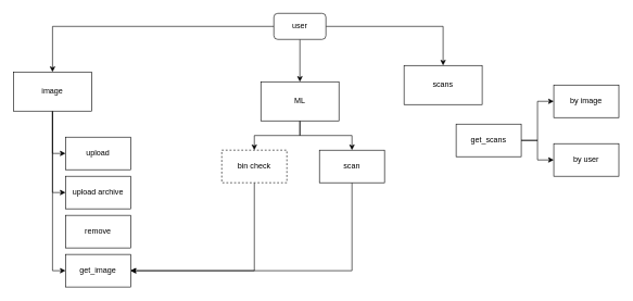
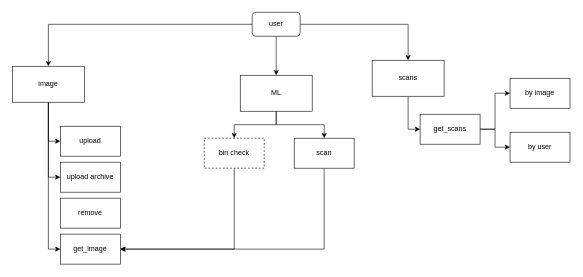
  <mxCell id="0" />
  <mxCell id="1" parent="0" />
  <mxCell id="2" style="edgeStyle=orthogonalEdgeStyle;rounded=0;orthogonalLoop=1;jettySize=auto;html=1;entryX=0.5;entryY=0;entryDx=0;entryDy=0;" edge="1" parent="1" source="5" target="9"><mxGeometry relative="1" as="geometry" /></mxCell>
  <mxCell id="3" style="edgeStyle=orthogonalEdgeStyle;rounded=0;orthogonalLoop=1;jettySize=auto;html=1;" edge="1" parent="1" source="5" target="18"><mxGeometry relative="1" as="geometry" /></mxCell>
  <mxCell id="4" style="edgeStyle=orthogonalEdgeStyle;rounded=0;orthogonalLoop=1;jettySize=auto;html=1;" edge="1" parent="1" source="5" target="26"><mxGeometry relative="1" as="geometry" /></mxCell>
  <mxCell id="5" value="user" style="rounded=1;whiteSpace=wrap;html=1;" vertex="1" parent="1"><mxGeometry x="420" y="20" width="80" height="40" as="geometry" /></mxCell>
  <mxCell id="6" style="edgeStyle=orthogonalEdgeStyle;rounded=0;orthogonalLoop=1;jettySize=auto;html=1;entryX=0;entryY=0.5;entryDx=0;entryDy=0;" edge="1" parent="1" source="9" target="10"><mxGeometry relative="1" as="geometry" /></mxCell>
  <mxCell id="7" style="edgeStyle=orthogonalEdgeStyle;rounded=0;orthogonalLoop=1;jettySize=auto;html=1;entryX=0;entryY=0.5;entryDx=0;entryDy=0;" edge="1" parent="1" source="9" target="12"><mxGeometry relative="1" as="geometry" /></mxCell>
  <mxCell id="8" style="edgeStyle=orthogonalEdgeStyle;rounded=0;orthogonalLoop=1;jettySize=auto;html=1;entryX=0;entryY=0.5;entryDx=0;entryDy=0;" edge="1" parent="1" source="9" target="27"><mxGeometry relative="1" as="geometry" /></mxCell>
  <mxCell id="9" value="image" style="rounded=0;whiteSpace=wrap;html=1;" vertex="1" parent="1"><mxGeometry x="20" y="110" width="120" height="60" as="geometry" /></mxCell>
  <mxCell id="10" value="upload" style="rounded=0;whiteSpace=wrap;html=1;" vertex="1" parent="1"><mxGeometry y="210" width="100" height="50" as="geometry" x="100" /></mxCell>
  <mxCell id="11" value="remove" style="rounded=0;whiteSpace=wrap;html=1;" vertex="1" parent="1"><mxGeometry y="330" width="100" height="50" as="geometry" x="100" /></mxCell>
  <mxCell id="12" value="upload archive" style="rounded=0;whiteSpace=wrap;html=1;" vertex="1" parent="1"><mxGeometry y="270" width="100" height="50" as="geometry" x="100" /></mxCell>
  <mxCell id="13" style="edgeStyle=orthogonalEdgeStyle;rounded=0;orthogonalLoop=1;jettySize=auto;html=1;entryX=1;entryY=0.5;entryDx=0;entryDy=0;" edge="1" parent="1" source="14" target="27"><mxGeometry relative="1" as="geometry"><Array as="points"><mxPoint x="390" y="415" /></Array></mxGeometry></mxCell>
  <mxCell id="14" value="bin check" style="rounded=0;whiteSpace=wrap;html=1;dashed=1;" vertex="1" parent="1"><mxGeometry x="340" y="230" width="100" height="50" as="geometry" /></mxCell>
  <mxCell id="15" style="edgeStyle=orthogonalEdgeStyle;rounded=0;orthogonalLoop=1;jettySize=auto;html=1;entryX=1;entryY=0.5;entryDx=0;entryDy=0;" edge="1" parent="1" source="16" target="27"><mxGeometry relative="1" as="geometry"><mxPoint x="540" y="420" as="targetPoint" /><Array as="points"><mxPoint x="540" y="415" /></Array></mxGeometry></mxCell>
  <mxCell id="16" value="scan" style="rounded=0;whiteSpace=wrap;html=1;" vertex="1" parent="1"><mxGeometry x="490" y="230" width="100" height="50" as="geometry" /></mxCell>
+ <mxCell id="17" style="edgeStyle=orthogonalEdgeStyle;rounded=0;orthogonalLoop=1;jettySize=auto;html=1;entryX=0;entryY=0.5;entryDx=0;entryDy=0;" edge="1" parent="1" source="18" target="21"><mxGeometry relative="1" as="geometry" /></mxCell>
  <mxCell id="18" value="scans" style="rounded=0;whiteSpace=wrap;html=1;" vertex="1" parent="1"><mxGeometry x="620" y="100" width="120" height="60" as="geometry" /></mxCell>
  <mxCell id="19" style="edgeStyle=orthogonalEdgeStyle;rounded=0;orthogonalLoop=1;jettySize=auto;html=1;entryX=0;entryY=0.5;entryDx=0;entryDy=0;" edge="1" parent="1" source="21" target="23"><mxGeometry relative="1" as="geometry" /></mxCell>
  <mxCell id="20" style="edgeStyle=orthogonalEdgeStyle;rounded=0;orthogonalLoop=1;jettySize=auto;html=1;entryX=0;entryY=0.5;entryDx=0;entryDy=0;" edge="1" parent="1" source="21" target="22"><mxGeometry relative="1" as="geometry" /></mxCell>
  <mxCell id="21" value="get_scans" style="rounded=0;whiteSpace=wrap;html=1;" vertex="1" parent="1"><mxGeometry x="700" y="190" width="100" height="50" as="geometry" /></mxCell>
  <mxCell id="22" value="by image" style="rounded=0;whiteSpace=wrap;html=1;" vertex="1" parent="1"><mxGeometry x="850" y="130" width="100" height="50" as="geometry" /></mxCell>
  <mxCell id="23" value="by user" style="rounded=0;whiteSpace=wrap;html=1;" vertex="1" parent="1"><mxGeometry x="850" y="220" width="100" height="50" as="geometry" /></mxCell>
  <mxCell id="24" style="edgeStyle=orthogonalEdgeStyle;rounded=0;orthogonalLoop=1;jettySize=auto;html=1;" edge="1" parent="1" source="26" target="14"><mxGeometry relative="1" as="geometry" /></mxCell>
  <mxCell id="25" style="edgeStyle=orthogonalEdgeStyle;rounded=0;orthogonalLoop=1;jettySize=auto;html=1;" edge="1" parent="1" source="26" target="16"><mxGeometry relative="1" as="geometry" /></mxCell>
  <mxCell id="26" value="ML" style="rounded=0;whiteSpace=wrap;html=1;" vertex="1" parent="1"><mxGeometry x="400" y="125" width="120" height="60" as="geometry" /></mxCell>
  <mxCell id="27" value="get_image" style="rounded=0;whiteSpace=wrap;html=1;" vertex="1" parent="1"><mxGeometry y="390" width="100" height="50" as="geometry" x="100" /></mxCell>
